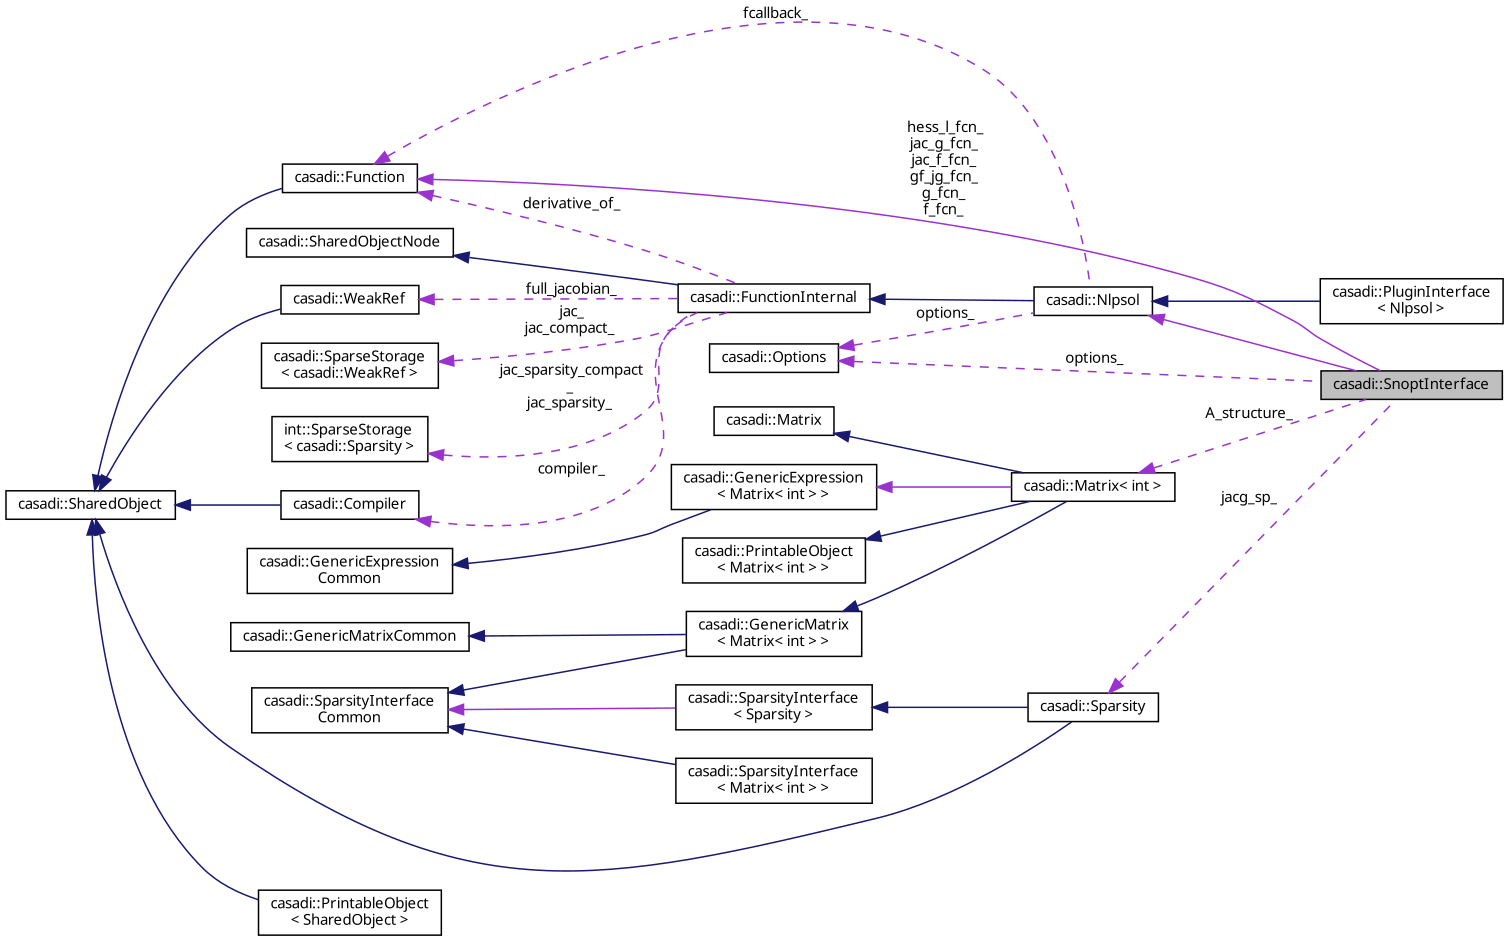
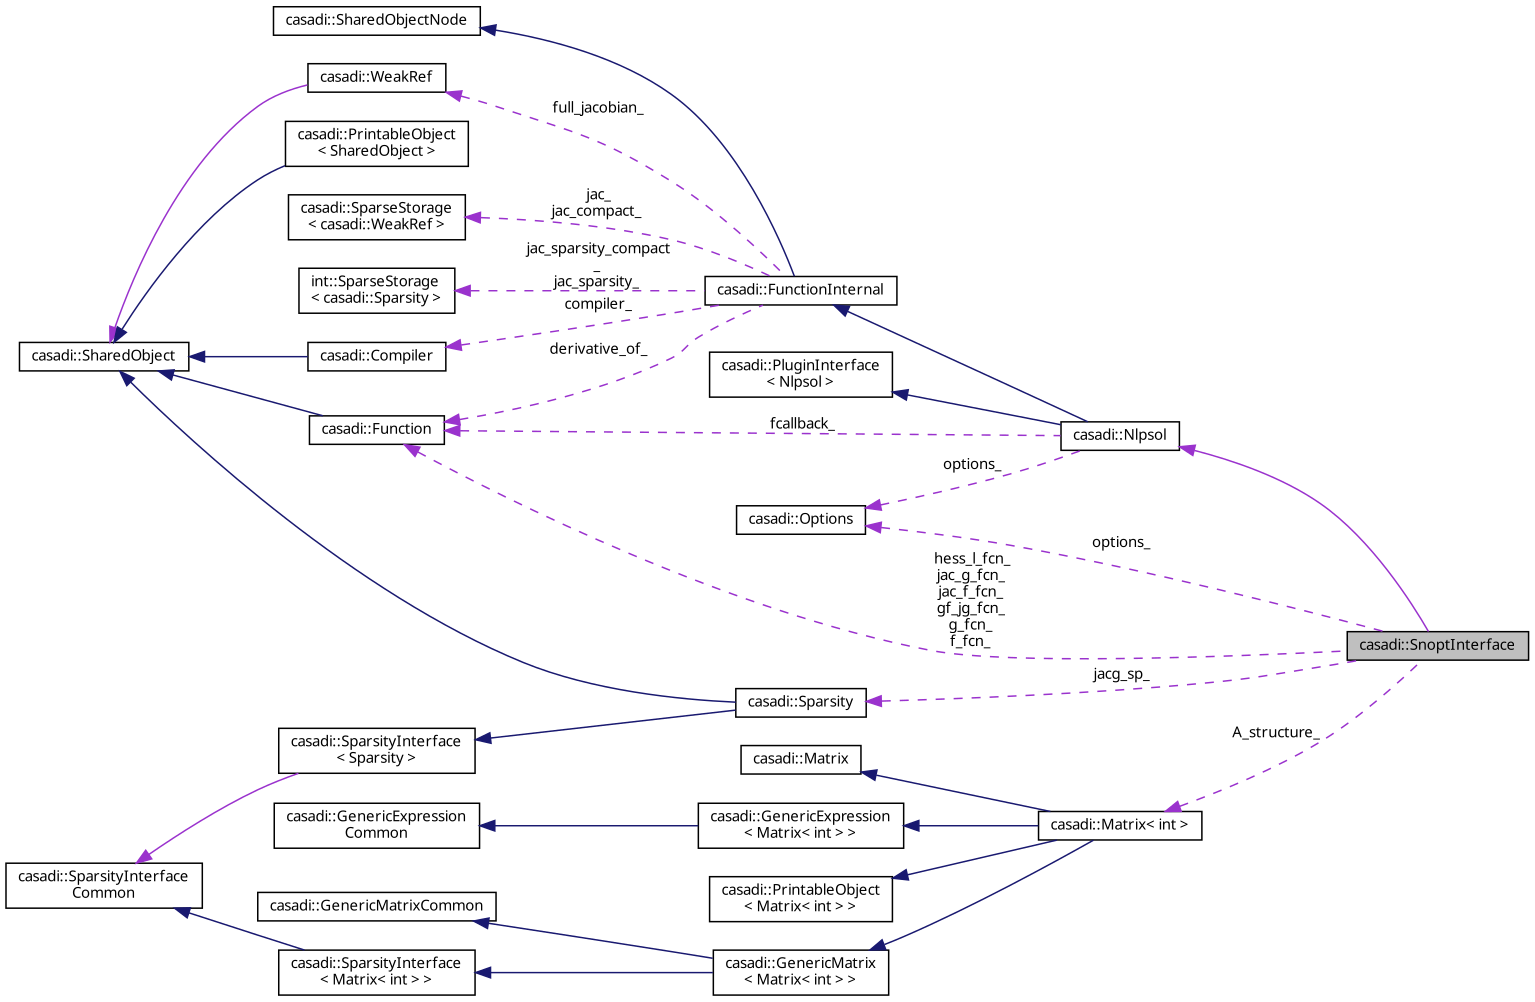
  digraph {
    rankdir=LR
    node [color=black fillcolor=white fontname="FreeSans.ttf" fontsize=10 shape=record style=filled]
    edge [color=midnightblue dir=back fontname="FreeSans.ttf" fontsize=10 labelfontname="FreeSans.ttf" labelfontsize=10 style=solid]
    n1 [fillcolor=grey75 fontcolor=black height=0.2 label="casadi::SnoptInterface" width=0.4]
    n2 [height=0.2 label="casadi::Nlpsol" width=0.4]
    n3 [height=0.2 label="casadi::FunctionInternal" width=0.4]
    n4 [height=0.2 label="casadi::SharedObjectNode" width=0.4]
    n5 [height=0.2 label="casadi::WeakRef" width=0.4]
    n6 [height=0.2 label="casadi::SharedObject" width=0.4]
    n7 [height=0.2 label="casadi::Function" width=0.4]
    n8 [height=0.2 label="casadi::Compiler" width=0.4]
    n9 [height=0.2 label="casadi::Sparsity" width=0.4]
    n10 [height=0.2 label="casadi::PrintableObject\l\< SharedObject \>" width=0.4]
    n11 [height=0.2 label="casadi::SparseStorage\l\< casadi::WeakRef \>" width=0.4]
    n12 [height=0.2 label="casadi::Options" width=0.4]
    n13 [height=0.2 label="int::SparseStorage\l\< casadi::Sparsity \>" width=0.4]
    n14 [height=0.2 label="casadi::PluginInterface\l\< Nlpsol \>" width=0.4]
    n15 [height=0.2 label="casadi::SparsityInterface\l\< Sparsity \>" width=0.4]
    n16 [height=0.2 label="casadi::SparsityInterface\lCommon" width=0.4]
    n17 [height=0.2 label="casadi::SparsityInterface\l\< Matrix\< int \> \>" width=0.4]
    n18 [height=0.2 label="casadi::GenericMatrix\l\< Matrix\< int \> \>" width=0.4]
    n19 [height=0.2 label="casadi::Matrix\< int \>" width=0.4]
    n20 [height=0.2 label="casadi::Matrix" width=0.4]
    n21 [height=0.2 label="casadi::GenericExpression\l\< Matrix\< int \> \>" width=0.4]
    n22 [height=0.2 label="casadi::GenericExpression\lCommon" width=0.4]
    n23 [height=0.2 label="casadi::GenericMatrixCommon" width=0.4]
    n24 [height=0.2 label="casadi::PrintableObject\l\< Matrix\< int \> \>" width=0.4]
    n2 -> n1 [color=darkorchid3]
    n3 -> n2
    n4 -> n3
    n5 -> n3 [color=darkorchid3 label=" full_jacobian_" style=dashed]
-   n6 -> n5
+   n6 -> n5 [color=darkorchid3]
    n6 -> n7
    n6 -> n8
    n6 -> n9
    n6 -> n10
-   n7 -> n1 [color=darkorchid3 label=" hess_l_fcn_\njac_g_fcn_\njac_f_fcn_\ngf_jg_fcn_\ng_fcn_\nf_fcn_"]
+   n7 -> n1 [color=darkorchid3 label=" hess_l_fcn_\njac_g_fcn_\njac_f_fcn_\ngf_jg_fcn_\ng_fcn_\nf_fcn_" style=dashed]
    n7 -> n2 [color=darkorchid3 label=" fcallback_" style=dashed]
    n7 -> n3 [color=darkorchid3 label=" derivative_of_" style=dashed]
    n8 -> n3 [color=darkorchid3 label=" compiler_" style=dashed]
    n9 -> n1 [color=darkorchid3 label=" jacg_sp_" style=dashed]
    n11 -> n3 [color=darkorchid3 label=" jac_\njac_compact_" style=dashed]
    n12 -> n1 [color=darkorchid3 label=" options_" style=dashed]
    n12 -> n2 [color=darkorchid3 label=" options_" style=dashed]
    n13 -> n3 [color=darkorchid3 label=" jac_sparsity_compact\l_\njac_sparsity_" style=dashed]
-   n2 -> n14
+   n14 -> n2
    n15 -> n9
    n16 -> n15 [color=darkorchid3]
    n16 -> n17
-   n16 -> n18
+   n17 -> n18
    n18 -> n19
    n19 -> n1 [color=darkorchid3 label=" A_structure_" style=dashed]
    n20 -> n19
-   n21 -> n19 [color=darkorchid3]
+   n21 -> n19
    n22 -> n21
    n23 -> n18
    n24 -> n19
  }
